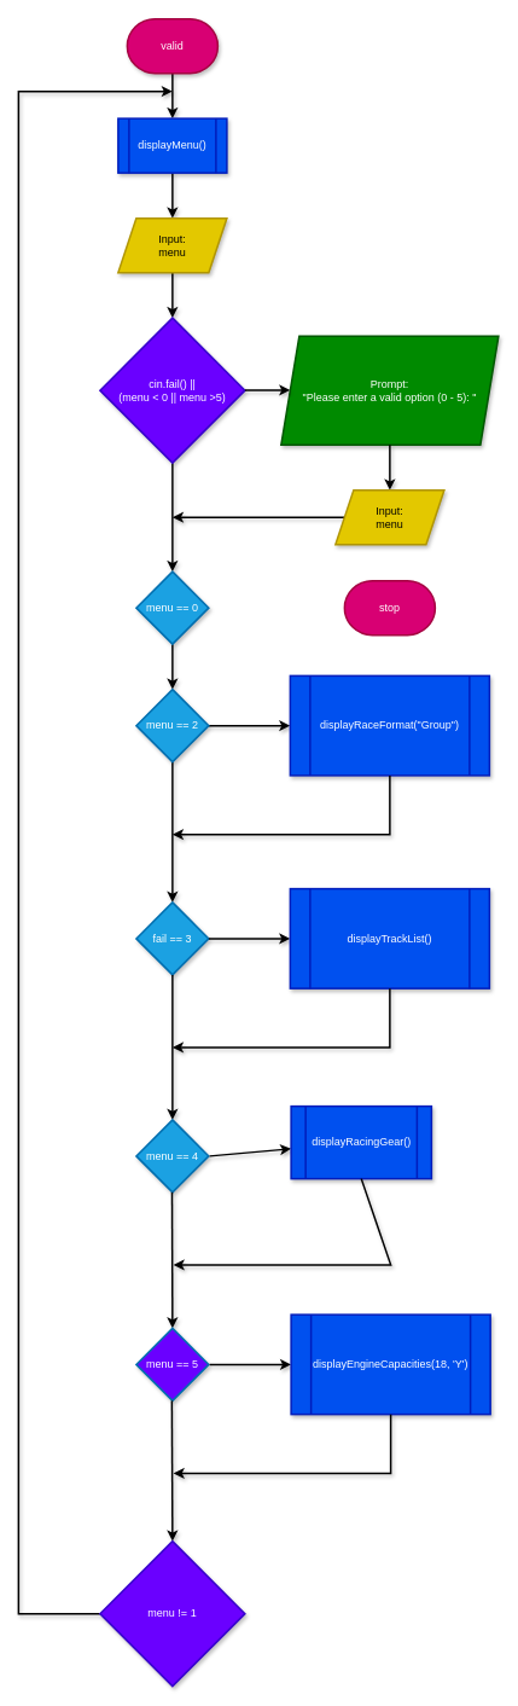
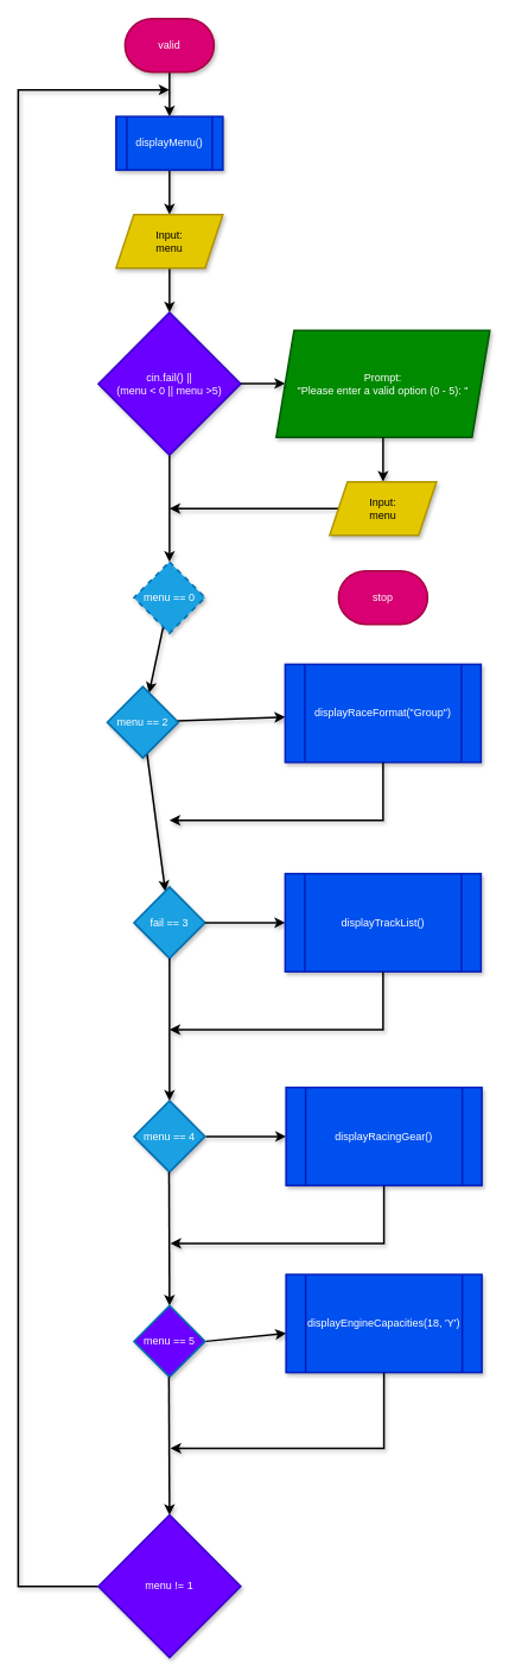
  <mxCell id="0" />
  <mxCell id="1" parent="0" />
  <mxCell id="2" value="" style="edgeStyle=none;html=1;strokeWidth=2;shadow=1;" edge="1" parent="1" source="3" target="5"><mxGeometry relative="1" as="geometry" /></mxCell>
  <mxCell id="3" value="valid" style="strokeWidth=2;html=1;shape=mxgraph.flowchart.terminator;whiteSpace=wrap;fillColor=#d80073;strokeColor=#A50040;shadow=1;fontColor=#ffffff;" vertex="1" parent="1"><mxGeometry x="140" y="20" width="100" height="60" as="geometry" /></mxCell>
  <mxCell id="4" value="" style="edgeStyle=none;html=1;strokeWidth=2;shadow=1;" edge="1" parent="1" source="5" target="7"><mxGeometry relative="1" as="geometry" /></mxCell>
  <mxCell id="5" value="displayMenu()" style="shape=process;whiteSpace=wrap;html=1;backgroundOutline=1;strokeWidth=2;shadow=1;fillColor=#0050ef;strokeColor=#001DBC;fontColor=#ffffff;" vertex="1" parent="1"><mxGeometry x="130" y="130" width="120" height="60" as="geometry" /></mxCell>
  <mxCell id="6" value="" style="edgeStyle=none;html=1;strokeWidth=2;shadow=1;" edge="1" parent="1" source="7" target="9"><mxGeometry relative="1" as="geometry" /></mxCell>
  <mxCell id="7" value="Input:&lt;br&gt;menu" style="shape=parallelogram;perimeter=parallelogramPerimeter;whiteSpace=wrap;html=1;fixedSize=1;fillColor=#e3c800;strokeColor=#B09500;strokeWidth=2;shadow=1;fontColor=#000000;" vertex="1" parent="1"><mxGeometry x="130" y="240" width="120" height="60" as="geometry" /></mxCell>
  <mxCell id="8" value="" style="edgeStyle=none;html=1;strokeWidth=2;shadow=1;" edge="1" parent="1" source="9" target="16"><mxGeometry relative="1" as="geometry" /></mxCell>
  <mxCell id="9" value="cin.fail() ||&lt;br&gt;(menu &amp;lt; 0 || menu &amp;gt;5)" style="rhombus;whiteSpace=wrap;html=1;fillColor=#6a00ff;strokeColor=#3700CC;strokeWidth=2;shadow=1;fontColor=#ffffff;" vertex="1" parent="1"><mxGeometry x="110" y="350" width="160" height="160" as="geometry" /></mxCell>
  <mxCell id="10" value="Prompt:&lt;br&gt;&quot;Please enter a valid option (0 - 5): &quot;" style="shape=parallelogram;perimeter=parallelogramPerimeter;whiteSpace=wrap;html=1;fixedSize=1;fillColor=#008a00;strokeColor=#005700;strokeWidth=2;shadow=1;fontColor=#ffffff;" vertex="1" parent="1"><mxGeometry x="310" y="370" width="240" height="120" as="geometry" /></mxCell>
  <mxCell id="11" value="" style="edgeStyle=none;html=1;strokeWidth=2;shadow=1;" edge="1" parent="1"><mxGeometry relative="1" as="geometry"><mxPoint x="270" y="429.76" as="sourcePoint" /><mxPoint x="320" y="429.76" as="targetPoint" /></mxGeometry></mxCell>
  <mxCell id="12" value="" style="edgeStyle=none;html=1;strokeWidth=2;shadow=1;" edge="1" parent="1" target="14"><mxGeometry relative="1" as="geometry"><mxPoint x="430" y="490" as="sourcePoint" /></mxGeometry></mxCell>
  <mxCell id="13" value="" style="edgeStyle=none;html=1;strokeWidth=2;shadow=1;" edge="1" parent="1" source="14"><mxGeometry relative="1" as="geometry"><mxPoint x="190" y="570" as="targetPoint" /></mxGeometry></mxCell>
  <mxCell id="14" value="Input:&lt;br&gt;menu" style="shape=parallelogram;perimeter=parallelogramPerimeter;whiteSpace=wrap;html=1;fixedSize=1;fillColor=#e3c800;strokeColor=#B09500;strokeWidth=2;shadow=1;fontColor=#000000;" vertex="1" parent="1"><mxGeometry x="370" y="540" width="120" height="60" as="geometry" /></mxCell>
  <mxCell id="15" value="" style="edgeStyle=none;html=1;strokeWidth=2;shadow=1;" edge="1" parent="1" source="16" target="19"><mxGeometry relative="1" as="geometry" /></mxCell>
- <mxCell id="16" value="menu == 0" style="rhombus;whiteSpace=wrap;html=1;fillColor=#1ba1e2;strokeColor=#006EAF;strokeWidth=2;shadow=1;fontColor=#ffffff;" vertex="1" parent="1"><mxGeometry x="150" y="630" width="80" height="80" as="geometry" /></mxCell>
+ <mxCell id="16" value="menu == 0" style="rhombus;whiteSpace=wrap;html=1;fillColor=#1ba1e2;strokeColor=#006EAF;strokeWidth=2;shadow=1;fontColor=#ffffff;dashed=1;" vertex="1" parent="1"><mxGeometry x="150" y="630" width="80" height="80" as="geometry" /></mxCell>
  <mxCell id="17" value="" style="edgeStyle=none;html=1;strokeWidth=2;shadow=1;" edge="1" parent="1" source="19" target="20"><mxGeometry relative="1" as="geometry" /></mxCell>
  <mxCell id="18" value="" style="edgeStyle=none;html=1;strokeWidth=2;shadow=1;" edge="1" parent="1" source="19" target="21"><mxGeometry relative="1" as="geometry" /></mxCell>
- <mxCell id="19" value="menu == 2" style="rhombus;whiteSpace=wrap;html=1;fillColor=#1ba1e2;strokeColor=#006EAF;strokeWidth=2;shadow=1;fontColor=#ffffff;" vertex="1" parent="1"><mxGeometry x="150" y="760" width="80" height="80" as="geometry" /></mxCell>
+ <mxCell id="19" value="menu == 2" style="rhombus;whiteSpace=wrap;html=1;fillColor=#1ba1e2;strokeColor=#006EAF;strokeWidth=2;shadow=1;fontColor=#ffffff;" vertex="1" parent="1"><mxGeometry x="120" y="770" width="80" height="80" as="geometry" /></mxCell>
  <mxCell id="20" value="fail == 3" style="rhombus;whiteSpace=wrap;html=1;fillColor=#1ba1e2;strokeColor=#006EAF;strokeWidth=2;shadow=1;fontColor=#ffffff;" vertex="1" parent="1"><mxGeometry x="150" y="995" width="80" height="80" as="geometry" /></mxCell>
  <mxCell id="21" value="displayRaceFormat(&quot;Group&quot;)" style="shape=process;whiteSpace=wrap;html=1;backgroundOutline=1;fillColor=#0050ef;strokeColor=#001DBC;strokeWidth=2;shadow=1;fontColor=#ffffff;" vertex="1" parent="1"><mxGeometry x="320" y="745" width="220" height="110" as="geometry" /></mxCell>
  <mxCell id="22" value="" style="edgeStyle=none;html=1;exitX=0.5;exitY=1;exitDx=0;exitDy=0;rounded=0;curved=0;strokeWidth=2;shadow=1;" edge="1" parent="1" source="21"><mxGeometry relative="1" as="geometry"><mxPoint x="400" y="950" as="sourcePoint" /><mxPoint x="190" y="920" as="targetPoint" /><Array as="points"><mxPoint x="430" y="920" /></Array></mxGeometry></mxCell>
  <mxCell id="23" value="" style="edgeStyle=none;html=1;strokeWidth=2;shadow=1;" edge="1" parent="1" target="24"><mxGeometry relative="1" as="geometry"><mxPoint x="230" y="1035" as="sourcePoint" /></mxGeometry></mxCell>
  <mxCell id="24" value="displayTrackList()" style="shape=process;whiteSpace=wrap;html=1;backgroundOutline=1;fillColor=#0050ef;strokeColor=#001DBC;strokeWidth=2;shadow=1;fontColor=#ffffff;" vertex="1" parent="1"><mxGeometry x="320" y="980" width="220" height="110" as="geometry" /></mxCell>
  <mxCell id="25" value="" style="edgeStyle=none;html=1;exitX=0.5;exitY=1;exitDx=0;exitDy=0;rounded=0;curved=0;strokeWidth=2;shadow=1;" edge="1" parent="1" source="24"><mxGeometry relative="1" as="geometry"><mxPoint x="400" y="1185" as="sourcePoint" /><mxPoint x="190" y="1155" as="targetPoint" /><Array as="points"><mxPoint x="430" y="1155" /></Array></mxGeometry></mxCell>
  <mxCell id="26" value="" style="edgeStyle=none;html=1;strokeWidth=2;shadow=1;entryX=0.5;entryY=0;entryDx=0;entryDy=0;" edge="1" parent="1" target="27"><mxGeometry relative="1" as="geometry"><mxPoint x="190" y="1075" as="sourcePoint" /><mxPoint x="190" y="1230" as="targetPoint" /></mxGeometry></mxCell>
  <mxCell id="27" value="menu == 4" style="rhombus;whiteSpace=wrap;html=1;fillColor=#1ba1e2;strokeColor=#006EAF;strokeWidth=2;shadow=1;fontColor=#ffffff;" vertex="1" parent="1"><mxGeometry x="150" y="1235" width="80" height="80" as="geometry" /></mxCell>
  <mxCell id="28" value="" style="edgeStyle=none;html=1;strokeWidth=2;shadow=1;" edge="1" parent="1" target="29"><mxGeometry relative="1" as="geometry"><mxPoint x="231" y="1275" as="sourcePoint" /></mxGeometry></mxCell>
- <mxCell id="29" value="displayRacingGear()" style="shape=process;whiteSpace=wrap;html=1;backgroundOutline=1;fillColor=#0050ef;strokeColor=#001DBC;strokeWidth=2;shadow=1;fontColor=#ffffff;" vertex="1" parent="1"><mxGeometry x="321" y="1220" width="155" height="80" as="geometry" /></mxCell>
+ <mxCell id="29" value="displayRacingGear()" style="shape=process;whiteSpace=wrap;html=1;backgroundOutline=1;fillColor=#0050ef;strokeColor=#001DBC;strokeWidth=2;shadow=1;fontColor=#ffffff;" vertex="1" parent="1"><mxGeometry x="321" y="1220" width="220" height="110" as="geometry" /></mxCell>
  <mxCell id="30" value="" style="edgeStyle=none;html=1;exitX=0.5;exitY=1;exitDx=0;exitDy=0;rounded=0;curved=0;strokeWidth=2;shadow=1;" edge="1" parent="1" source="29"><mxGeometry relative="1" as="geometry"><mxPoint x="401" y="1425" as="sourcePoint" /><mxPoint x="191" y="1395" as="targetPoint" /><Array as="points"><mxPoint x="431" y="1395" /></Array></mxGeometry></mxCell>
  <mxCell id="31" value="" style="edgeStyle=none;html=1;strokeWidth=2;shadow=1;entryX=0.5;entryY=0;entryDx=0;entryDy=0;" edge="1" parent="1" target="32"><mxGeometry relative="1" as="geometry"><mxPoint x="189.5" y="1315" as="sourcePoint" /><mxPoint x="190" y="1470" as="targetPoint" /></mxGeometry></mxCell>
  <mxCell id="32" value="menu == 5" style="rhombus;whiteSpace=wrap;html=1;fillColor=#6a00ff;strokeColor=#006EAF;strokeWidth=2;shadow=1;fontColor=#ffffff;" vertex="1" parent="1"><mxGeometry x="150" y="1465" width="80" height="80" as="geometry" /></mxCell>
  <mxCell id="33" value="" style="edgeStyle=none;html=1;strokeWidth=2;shadow=1;" edge="1" parent="1" target="34"><mxGeometry relative="1" as="geometry"><mxPoint x="231" y="1505" as="sourcePoint" /></mxGeometry></mxCell>
- <mxCell id="34" value="displayEngineCapacities(18, 'Y')" style="shape=process;whiteSpace=wrap;html=1;backgroundOutline=1;fillColor=#0050ef;strokeColor=#001DBC;strokeWidth=2;shadow=1;fontColor=#ffffff;" vertex="1" parent="1"><mxGeometry x="321" y="1450" width="220" height="110" as="geometry" /></mxCell>
+ <mxCell id="34" value="displayEngineCapacities(18, 'Y')" style="shape=process;whiteSpace=wrap;html=1;backgroundOutline=1;fillColor=#0050ef;strokeColor=#001DBC;strokeWidth=2;shadow=1;fontColor=#ffffff;" vertex="1" parent="1"><mxGeometry x="321" y="1430" width="220" height="110" as="geometry" /></mxCell>
  <mxCell id="35" value="" style="edgeStyle=none;html=1;exitX=0.5;exitY=1;exitDx=0;exitDy=0;rounded=0;curved=0;strokeWidth=2;shadow=1;" edge="1" parent="1" source="34"><mxGeometry relative="1" as="geometry"><mxPoint x="401" y="1655" as="sourcePoint" /><mxPoint x="191" y="1625" as="targetPoint" /><Array as="points"><mxPoint x="431" y="1625" /></Array></mxGeometry></mxCell>
  <mxCell id="36" value="" style="edgeStyle=none;html=1;strokeWidth=2;shadow=1;entryX=0.5;entryY=0;entryDx=0;entryDy=0;" edge="1" parent="1"><mxGeometry relative="1" as="geometry"><mxPoint x="189.33" y="1545" as="sourcePoint" /><mxPoint x="190" y="1700" as="targetPoint" /></mxGeometry></mxCell>
  <mxCell id="37" value="" style="edgeStyle=none;html=1;strokeWidth=2;rounded=0;curved=0;shadow=1;exitX=0;exitY=0.5;exitDx=0;exitDy=0;exitPerimeter=0;" edge="1" parent="1" source="38"><mxGeometry relative="1" as="geometry"><mxPoint x="100" y="1780" as="sourcePoint" /><mxPoint x="190" y="100" as="targetPoint" /><Array as="points"><mxPoint x="20" y="1780" /><mxPoint x="20" y="100" /></Array></mxGeometry></mxCell>
  <mxCell id="38" value="menu != 1" style="rhombus;whiteSpace=wrap;html=1;fillColor=#6a00ff;strokeColor=#3700CC;strokeWidth=2;shadow=1;fontColor=#ffffff;" vertex="1" parent="1"><mxGeometry x="110" y="1700" width="160" height="160" as="geometry" /></mxCell>
  <mxCell id="39" value="stop" style="strokeWidth=2;html=1;shape=mxgraph.flowchart.terminator;whiteSpace=wrap;fillColor=#d80073;fontColor=#ffffff;strokeColor=#A50040;" vertex="1" parent="1"><mxGeometry x="380" y="640" width="100" height="60" as="geometry" /></mxCell>
